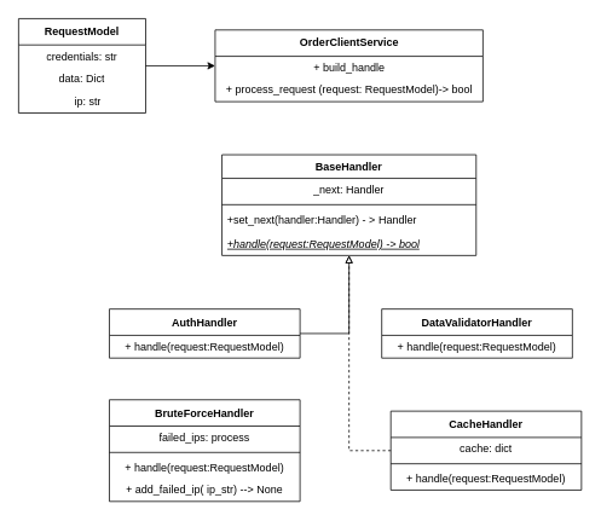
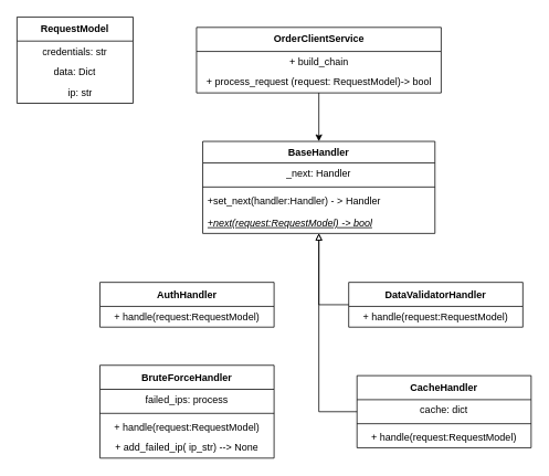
  <mxCell id="0" />
  <mxCell id="1" parent="0" />
- <mxCell id="2" style="edgeStyle=none;html=1;" edge="1" parent="1" source="3" target="29"><mxGeometry relative="1" as="geometry" /></mxCell>
  <mxCell id="3" value="RequestModel" style="swimlane;fontStyle=1;align=center;verticalAlign=middle;childLayout=stackLayout;horizontal=1;startSize=29;horizontalStack=0;resizeParent=1;resizeParentMax=0;resizeLast=0;collapsible=0;marginBottom=0;html=1;whiteSpace=wrap;" parent="1" vertex="1"><mxGeometry x="20" y="20" width="140" height="104" as="geometry" /></mxCell>
  <mxCell id="4" value="credentials: str" style="text;html=1;strokeColor=none;fillColor=none;align=center;verticalAlign=middle;spacingLeft=4;spacingRight=4;overflow=hidden;rotatable=0;points=[[0,0.5],[1,0.5]];portConstraint=eastwest;whiteSpace=wrap;" parent="3" vertex="1"><mxGeometry y="29" width="140" height="25" as="geometry" /></mxCell>
  <mxCell id="5" value="data: Dict" style="text;html=1;strokeColor=none;fillColor=none;align=center;verticalAlign=middle;spacingLeft=4;spacingRight=4;overflow=hidden;rotatable=0;points=[[0,0.5],[1,0.5]];portConstraint=eastwest;whiteSpace=wrap;" parent="3" vertex="1"><mxGeometry y="54" width="140" height="25" as="geometry" /></mxCell>
  <mxCell id="6" value="&amp;nbsp; &amp;nbsp; ip: str" style="text;html=1;strokeColor=none;fillColor=none;align=center;verticalAlign=middle;spacingLeft=4;spacingRight=4;overflow=hidden;rotatable=0;points=[[0,0.5],[1,0.5]];portConstraint=eastwest;whiteSpace=wrap;" parent="3" vertex="1"><mxGeometry y="79" width="140" height="25" as="geometry" /></mxCell>
  <mxCell id="7" value="&lt;span style=&quot;color: rgb(0, 0, 0);&quot;&gt;BaseHandler&lt;/span&gt;" style="swimlane;fontStyle=1;align=center;verticalAlign=top;childLayout=stackLayout;horizontal=1;startSize=26;horizontalStack=0;resizeParent=1;resizeParentMax=0;resizeLast=0;collapsible=1;marginBottom=0;whiteSpace=wrap;html=1;" parent="1" vertex="1"><mxGeometry x="244" y="170" width="280" height="111" as="geometry" /></mxCell>
  <mxCell id="8" value="_next: Handler" style="text;html=1;strokeColor=none;fillColor=none;align=center;verticalAlign=middle;spacingLeft=4;spacingRight=4;overflow=hidden;rotatable=0;points=[[0,0.5],[1,0.5]];portConstraint=eastwest;whiteSpace=wrap;" parent="7" vertex="1"><mxGeometry y="26" width="280" height="25" as="geometry" /></mxCell>
  <mxCell id="9" value="" style="line;strokeWidth=1;fillColor=none;align=left;verticalAlign=middle;spacingTop=-1;spacingLeft=3;spacingRight=3;rotatable=0;labelPosition=right;points=[];portConstraint=eastwest;strokeColor=inherit;" parent="7" vertex="1"><mxGeometry y="51" width="280" height="8" as="geometry" /></mxCell>
  <mxCell id="10" value="+set_next(handler:Handler) - &amp;gt; Handler" style="text;strokeColor=none;fillColor=none;align=left;verticalAlign=top;spacingLeft=4;spacingRight=4;overflow=hidden;rotatable=0;points=[[0,0.5],[1,0.5]];portConstraint=eastwest;whiteSpace=wrap;html=1;" parent="7" vertex="1"><mxGeometry y="59" width="280" height="26" as="geometry" /></mxCell>
- <mxCell id="11" value="&lt;i&gt;&lt;u&gt;+handle(request:RequestModel) -&amp;gt; bool&lt;/u&gt;&lt;/i&gt;" style="text;strokeColor=none;fillColor=none;align=left;verticalAlign=top;spacingLeft=4;spacingRight=4;overflow=hidden;rotatable=0;points=[[0,0.5],[1,0.5]];portConstraint=eastwest;whiteSpace=wrap;html=1;" parent="7" vertex="1"><mxGeometry y="85" width="280" height="26" as="geometry" /></mxCell>
+ <mxCell id="11" value="&lt;i&gt;&lt;u&gt;+next(request:RequestModel) -&amp;gt; bool&lt;/u&gt;&lt;/i&gt;" style="text;strokeColor=none;fillColor=none;align=left;verticalAlign=top;spacingLeft=4;spacingRight=4;overflow=hidden;rotatable=0;points=[[0,0.5],[1,0.5]];portConstraint=eastwest;whiteSpace=wrap;html=1;" parent="7" vertex="1"><mxGeometry y="85" width="280" height="26" as="geometry" /></mxCell>
  <mxCell id="12" value="AuthHandler" style="swimlane;fontStyle=1;align=center;verticalAlign=middle;childLayout=stackLayout;horizontal=1;startSize=29;horizontalStack=0;resizeParent=1;resizeParentMax=0;resizeLast=0;collapsible=0;marginBottom=0;html=1;whiteSpace=wrap;" parent="1" vertex="1"><mxGeometry x="120" y="340" width="210" height="54" as="geometry" /></mxCell>
  <mxCell id="13" value="+ handle(request:RequestModel)" style="text;html=1;strokeColor=none;fillColor=none;align=center;verticalAlign=middle;spacingLeft=4;spacingRight=4;overflow=hidden;rotatable=0;points=[[0,0.5],[1,0.5]];portConstraint=eastwest;whiteSpace=wrap;" parent="12" vertex="1"><mxGeometry y="29" width="210" height="25" as="geometry" /></mxCell>
  <mxCell id="14" value="CacheHandler" style="swimlane;fontStyle=1;align=center;verticalAlign=middle;childLayout=stackLayout;horizontal=1;startSize=29;horizontalStack=0;resizeParent=1;resizeParentMax=0;resizeLast=0;collapsible=0;marginBottom=0;html=1;whiteSpace=wrap;" parent="1" vertex="1"><mxGeometry x="430" y="452.5" width="210" height="87" as="geometry" /></mxCell>
  <mxCell id="15" value="cache: dict" style="text;html=1;strokeColor=none;fillColor=none;align=center;verticalAlign=middle;spacingLeft=4;spacingRight=4;overflow=hidden;rotatable=0;points=[[0,0.5],[1,0.5]];portConstraint=eastwest;whiteSpace=wrap;" parent="14" vertex="1"><mxGeometry y="29" width="210" height="25" as="geometry" /></mxCell>
  <mxCell id="16" value="" style="line;strokeWidth=1;fillColor=none;align=left;verticalAlign=middle;spacingTop=-1;spacingLeft=3;spacingRight=3;rotatable=0;labelPosition=right;points=[];portConstraint=eastwest;strokeColor=inherit;" parent="14" vertex="1"><mxGeometry y="54" width="210" height="8" as="geometry" /></mxCell>
  <mxCell id="17" value="+ handle(request:RequestModel)" style="text;html=1;strokeColor=none;fillColor=none;align=center;verticalAlign=middle;spacingLeft=4;spacingRight=4;overflow=hidden;rotatable=0;points=[[0,0.5],[1,0.5]];portConstraint=eastwest;whiteSpace=wrap;" parent="14" vertex="1"><mxGeometry y="62" width="210" height="25" as="geometry" /></mxCell>
  <mxCell id="18" value="BruteForceHandler" style="swimlane;fontStyle=1;align=center;verticalAlign=middle;childLayout=stackLayout;horizontal=1;startSize=29;horizontalStack=0;resizeParent=1;resizeParentMax=0;resizeLast=0;collapsible=0;marginBottom=0;html=1;whiteSpace=wrap;" parent="1" vertex="1"><mxGeometry x="120" y="440" width="210" height="112" as="geometry" /></mxCell>
  <mxCell id="19" value="failed_ips: process" style="text;html=1;strokeColor=none;fillColor=none;align=center;verticalAlign=middle;spacingLeft=4;spacingRight=4;overflow=hidden;rotatable=0;points=[[0,0.5],[1,0.5]];portConstraint=eastwest;whiteSpace=wrap;" parent="18" vertex="1"><mxGeometry y="29" width="210" height="25" as="geometry" /></mxCell>
  <mxCell id="20" value="" style="line;strokeWidth=1;fillColor=none;align=left;verticalAlign=middle;spacingTop=-1;spacingLeft=3;spacingRight=3;rotatable=0;labelPosition=right;points=[];portConstraint=eastwest;strokeColor=inherit;" parent="18" vertex="1"><mxGeometry y="54" width="210" height="8" as="geometry" /></mxCell>
  <mxCell id="21" value="&lt;span style=&quot;color: rgb(0, 0, 0);&quot;&gt;+ handle(request:RequestModel)&lt;/span&gt;" style="text;html=1;strokeColor=none;fillColor=none;align=center;verticalAlign=middle;spacingLeft=4;spacingRight=4;overflow=hidden;rotatable=0;points=[[0,0.5],[1,0.5]];portConstraint=eastwest;whiteSpace=wrap;" vertex="1" parent="18"><mxGeometry y="62" width="210" height="25" as="geometry" /></mxCell>
  <mxCell id="22" value="&lt;span style=&quot;color: rgb(0, 0, 0);&quot;&gt;+ add_failed_ip( ip_str) --&amp;gt; None&lt;/span&gt;" style="text;html=1;strokeColor=none;fillColor=none;align=center;verticalAlign=middle;spacingLeft=4;spacingRight=4;overflow=hidden;rotatable=0;points=[[0,0.5],[1,0.5]];portConstraint=eastwest;whiteSpace=wrap;" parent="18" vertex="1"><mxGeometry y="87" width="210" height="25" as="geometry" /></mxCell>
  <mxCell id="23" value="DataValidatorHandler" style="swimlane;fontStyle=1;align=center;verticalAlign=middle;childLayout=stackLayout;horizontal=1;startSize=29;horizontalStack=0;resizeParent=1;resizeParentMax=0;resizeLast=0;collapsible=0;marginBottom=0;html=1;whiteSpace=wrap;" parent="1" vertex="1"><mxGeometry x="420" y="340" width="210" height="54" as="geometry" /></mxCell>
  <mxCell id="24" value="+ handle(request:RequestModel)" style="text;html=1;strokeColor=none;fillColor=none;align=center;verticalAlign=middle;spacingLeft=4;spacingRight=4;overflow=hidden;rotatable=0;points=[[0,0.5],[1,0.5]];portConstraint=eastwest;whiteSpace=wrap;" parent="23" vertex="1"><mxGeometry y="29" width="210" height="25" as="geometry" /></mxCell>
- <mxCell id="25" value="" style="edgeStyle=segmentEdgeStyle;endArrow=block;html=1;curved=0;rounded=0;endFill=0;dashed=1;" parent="1" source="14" target="7" edge="1"><mxGeometry width="50" height="50" relative="1" as="geometry"><mxPoint x="220" y="380" as="sourcePoint" /><mxPoint x="410" y="300" as="targetPoint" /></mxGeometry></mxCell>
- <mxCell id="27" value="" style="edgeStyle=segmentEdgeStyle;endArrow=block;html=1;curved=0;rounded=0;endFill=0;" parent="1" source="12" target="7" edge="1"><mxGeometry width="50" height="50" relative="1" as="geometry"><mxPoint x="430" y="377" as="sourcePoint" /><mxPoint x="394" y="288" as="targetPoint" /></mxGeometry></mxCell>
+ <mxCell id="25" value="" style="edgeStyle=segmentEdgeStyle;endArrow=block;html=1;curved=0;rounded=0;endFill=0;" parent="1" source="14" target="7" edge="1"><mxGeometry width="50" height="50" relative="1" as="geometry"><mxPoint x="220" y="380" as="sourcePoint" /><mxPoint x="410" y="300" as="targetPoint" /></mxGeometry></mxCell>
+ <mxCell id="26" value="" style="edgeStyle=segmentEdgeStyle;endArrow=block;html=1;curved=0;rounded=0;endFill=0;" parent="1" source="23" target="7" edge="1"><mxGeometry width="50" height="50" relative="1" as="geometry"><mxPoint x="370" y="477" as="sourcePoint" /><mxPoint x="394" y="288" as="targetPoint" /></mxGeometry></mxCell>
+ <mxCell id="28" style="edgeStyle=none;html=1;" parent="1" source="29" target="7" edge="1"><mxGeometry relative="1" as="geometry" /></mxCell>
  <mxCell id="29" value="OrderClientService" style="swimlane;fontStyle=1;align=center;verticalAlign=middle;childLayout=stackLayout;horizontal=1;startSize=29;horizontalStack=0;resizeParent=1;resizeParentMax=0;resizeLast=0;collapsible=0;marginBottom=0;html=1;whiteSpace=wrap;" parent="1" vertex="1"><mxGeometry x="236.5" y="32.5" width="295" height="79" as="geometry" /></mxCell>
- <mxCell id="30" value="+ build_handle" style="text;html=1;strokeColor=none;fillColor=none;align=center;verticalAlign=middle;spacingLeft=4;spacingRight=4;overflow=hidden;rotatable=0;points=[[0,0.5],[1,0.5]];portConstraint=eastwest;whiteSpace=wrap;" parent="29" vertex="1"><mxGeometry y="29" width="295" height="25" as="geometry" /></mxCell>
+ <mxCell id="30" value="+ build_chain" style="text;html=1;strokeColor=none;fillColor=none;align=center;verticalAlign=middle;spacingLeft=4;spacingRight=4;overflow=hidden;rotatable=0;points=[[0,0.5],[1,0.5]];portConstraint=eastwest;whiteSpace=wrap;" parent="29" vertex="1"><mxGeometry y="29" width="295" height="25" as="geometry" /></mxCell>
  <mxCell id="31" value="+ process_request (request: RequestModel)&lt;span style=&quot;text-align: left;&quot;&gt;-&amp;gt; bool&lt;/span&gt;" style="text;html=1;strokeColor=none;fillColor=none;align=center;verticalAlign=middle;spacingLeft=4;spacingRight=4;overflow=hidden;rotatable=0;points=[[0,0.5],[1,0.5]];portConstraint=eastwest;whiteSpace=wrap;" parent="29" vertex="1"><mxGeometry y="54" width="295" height="25" as="geometry" /></mxCell>
